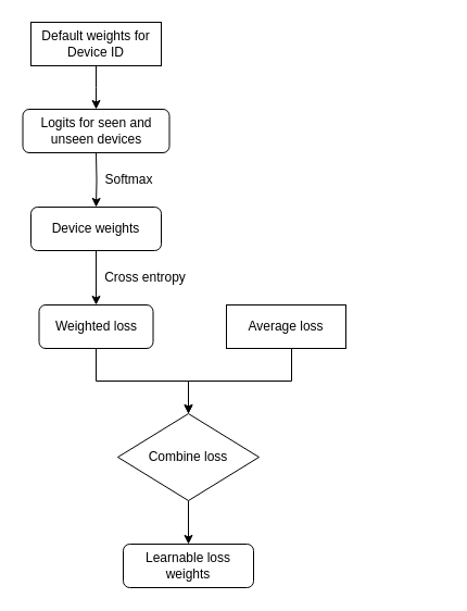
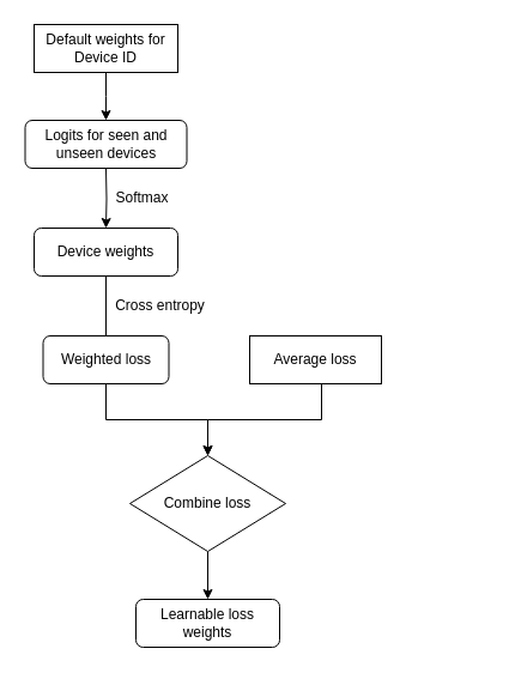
  <mxCell id="0" />
  <mxCell id="1" parent="0" />
  <mxCell id="2" value="" style="edgeStyle=orthogonalEdgeStyle;rounded=0;orthogonalLoop=1;jettySize=auto;html=1;" edge="1" parent="1" source="3"><mxGeometry relative="1" as="geometry"><mxPoint x="88" y="100" as="targetPoint" /></mxGeometry></mxCell>
  <mxCell id="3" value="Default weights for Device ID" style="whiteSpace=wrap;html=1;fontSize=12;glass=0;strokeWidth=1;shadow=0;rounded=0;" parent="1" vertex="1"><mxGeometry x="28" y="20" width="120" height="40" as="geometry" /></mxCell>
  <mxCell id="4" value="" style="edgeStyle=orthogonalEdgeStyle;rounded=0;orthogonalLoop=1;jettySize=auto;html=1;" edge="1" parent="1" target="9"><mxGeometry relative="1" as="geometry"><mxPoint x="88" y="140" as="sourcePoint" /></mxGeometry></mxCell>
  <mxCell id="5" value="" style="edgeStyle=orthogonalEdgeStyle;rounded=0;orthogonalLoop=1;jettySize=auto;html=1;" edge="1" parent="1" source="6" target="18"><mxGeometry relative="1" as="geometry" /></mxCell>
  <mxCell id="6" value="Combine loss" style="rhombus;whiteSpace=wrap;html=1;" vertex="1" parent="1"><mxGeometry x="108" y="380" width="130" height="80" as="geometry" /></mxCell>
  <mxCell id="7" style="edgeStyle=orthogonalEdgeStyle;rounded=0;orthogonalLoop=1;jettySize=auto;html=1;exitX=0.5;exitY=1;exitDx=0;exitDy=0;" edge="1" parent="1"><mxGeometry relative="1" as="geometry"><mxPoint x="408" y="260" as="sourcePoint" /><mxPoint x="408" y="260" as="targetPoint" /></mxGeometry></mxCell>
- <mxCell id="8" value="" style="edgeStyle=orthogonalEdgeStyle;rounded=0;orthogonalLoop=1;jettySize=auto;html=1;" edge="1" parent="1" source="9" target="11"><mxGeometry relative="1" as="geometry" /></mxCell>
+ <mxCell id="8" value="" style="edgeStyle=orthogonalEdgeStyle;rounded=0;orthogonalLoop=1;jettySize=auto;html=1;endArrow=none;" edge="1" parent="1" source="9" target="11"><mxGeometry relative="1" as="geometry" /></mxCell>
  <mxCell id="9" value="Device weights" style="rounded=1;whiteSpace=wrap;html=1;" vertex="1" parent="1"><mxGeometry x="28" y="190" width="120" height="40" as="geometry" /></mxCell>
  <mxCell id="10" value="" style="edgeStyle=orthogonalEdgeStyle;rounded=0;orthogonalLoop=1;jettySize=auto;html=1;" edge="1" parent="1" source="11" target="6"><mxGeometry relative="1" as="geometry" /></mxCell>
  <mxCell id="11" value="Weighted loss" style="rounded=1;whiteSpace=wrap;html=1;" vertex="1" parent="1"><mxGeometry x="35.5" y="280" width="105" height="40" as="geometry" /></mxCell>
  <mxCell id="12" value="Softmax" style="text;html=1;align=center;verticalAlign=middle;resizable=0;points=[];autosize=1;strokeColor=none;fillColor=none;" vertex="1" parent="1"><mxGeometry x="83" y="150" width="70" height="30" as="geometry" /></mxCell>
  <mxCell id="13" value="Logits for seen and unseen devices" style="rounded=1;whiteSpace=wrap;html=1;" vertex="1" parent="1"><mxGeometry x="20.5" y="100" width="135" height="40" as="geometry" /></mxCell>
  <mxCell id="14" style="edgeStyle=orthogonalEdgeStyle;rounded=0;orthogonalLoop=1;jettySize=auto;html=1;exitX=0.5;exitY=1;exitDx=0;exitDy=0;" edge="1" parent="1" source="13" target="13"><mxGeometry relative="1" as="geometry" /></mxCell>
  <mxCell id="15" value="Cross entropy" style="text;html=1;align=center;verticalAlign=middle;resizable=0;points=[];autosize=1;strokeColor=none;fillColor=none;" vertex="1" parent="1"><mxGeometry x="83" y="240" width="100" height="30" as="geometry" /></mxCell>
  <mxCell id="16" value="" style="edgeStyle=orthogonalEdgeStyle;rounded=0;orthogonalLoop=1;jettySize=auto;html=1;" edge="1" parent="1" source="17" target="6"><mxGeometry relative="1" as="geometry"><Array as="points"><mxPoint x="268" y="350" /><mxPoint x="173" y="350" /></Array></mxGeometry></mxCell>
  <mxCell id="17" value="Average loss" style="whiteSpace=wrap;html=1;rounded=0;" vertex="1" parent="1"><mxGeometry x="208" y="280" width="110" height="40" as="geometry" /></mxCell>
  <mxCell id="18" value="Learnable loss weights" style="rounded=1;whiteSpace=wrap;html=1;" vertex="1" parent="1"><mxGeometry x="113" y="500" width="120" height="40" as="geometry" /></mxCell>
